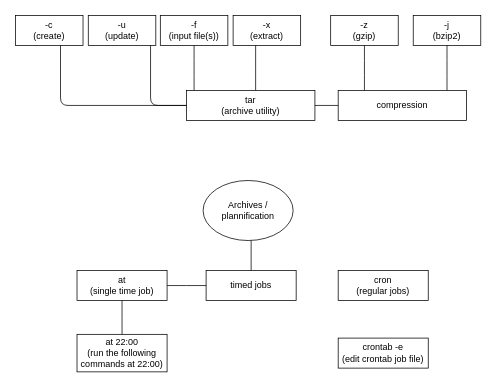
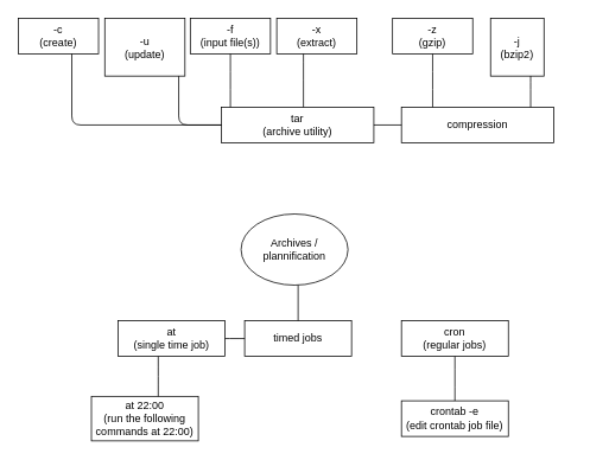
  <mxCell id="0" />
  <mxCell id="1" parent="0" />
  <mxCell id="2" value="Archives / plannification" style="ellipse;whiteSpace=wrap;html=1;" parent="1" vertex="1"><mxGeometry x="270" y="240" width="120" height="80" as="geometry" /></mxCell>
  <mxCell id="3" value="tar&lt;br&gt;(archive utility)" style="rounded=0;whiteSpace=wrap;html=1;" parent="1" vertex="1"><mxGeometry x="248" y="120" width="171" height="40" as="geometry" /></mxCell>
  <mxCell id="4" value="-c&lt;br&gt;(create)" style="rounded=0;whiteSpace=wrap;html=1;" parent="1" vertex="1"><mxGeometry x="20" y="20" width="90" height="40" as="geometry" /></mxCell>
- <mxCell id="5" value="-u&lt;br&gt;(update)" style="rounded=0;whiteSpace=wrap;html=1;" parent="1" vertex="1"><mxGeometry x="117" y="20" width="90" height="40" as="geometry" /></mxCell>
+ <mxCell id="5" value="-u&lt;br&gt;(update)" style="rounded=0;whiteSpace=wrap;html=1;" parent="1" vertex="1"><mxGeometry x="117" y="20" width="90" height="65" as="geometry" /></mxCell>
  <mxCell id="6" value="-f&lt;br&gt;(input file(s))" style="rounded=0;whiteSpace=wrap;html=1;" parent="1" vertex="1"><mxGeometry x="213" y="20" width="90" height="40" as="geometry" /></mxCell>
  <mxCell id="7" value="-x&lt;br&gt;(extract)" style="rounded=0;whiteSpace=wrap;html=1;" parent="1" vertex="1"><mxGeometry x="310" y="20" width="90" height="40" as="geometry" /></mxCell>
  <mxCell id="8" value="" style="endArrow=none;html=1;edgeStyle=elbowEdgeStyle;" parent="1" source="3" target="7" edge="1"><mxGeometry width="50" height="50" relative="1" as="geometry"><mxPoint x="310" y="280" as="sourcePoint" /><mxPoint x="360" y="230" as="targetPoint" /><Array as="points"><mxPoint x="340" y="80" /><mxPoint x="425" y="90" /><mxPoint x="470" y="140" /></Array></mxGeometry></mxCell>
  <mxCell id="9" value="" style="endArrow=none;html=1;edgeStyle=elbowEdgeStyle;" parent="1" source="3" target="6" edge="1"><mxGeometry width="50" height="50" relative="1" as="geometry"><mxPoint x="343.5" y="130" as="sourcePoint" /><mxPoint x="489" y="70" as="targetPoint" /><Array as="points"><mxPoint x="258" y="90" /><mxPoint x="334" y="80" /><mxPoint x="382" y="90" /></Array></mxGeometry></mxCell>
  <mxCell id="10" value="" style="endArrow=none;html=1;edgeStyle=elbowEdgeStyle;" parent="1" source="3" target="5" edge="1"><mxGeometry width="50" height="50" relative="1" as="geometry"><mxPoint x="392" y="130" as="sourcePoint" /><mxPoint x="392" y="70" as="targetPoint" /><Array as="points"><mxPoint x="200" y="100" /><mxPoint x="300" y="90" /></Array></mxGeometry></mxCell>
  <mxCell id="11" value="" style="endArrow=none;html=1;edgeStyle=elbowEdgeStyle;" parent="1" source="3" target="4" edge="1"><mxGeometry width="50" height="50" relative="1" as="geometry"><mxPoint x="310" y="130" as="sourcePoint" /><mxPoint x="310" y="70" as="targetPoint" /><Array as="points"><mxPoint x="80" y="90" /></Array></mxGeometry></mxCell>
  <mxCell id="12" value="compression" style="rounded=0;whiteSpace=wrap;html=1;" vertex="1" parent="1"><mxGeometry x="450" y="120" width="171" height="40" as="geometry" /></mxCell>
  <mxCell id="13" value="" style="endArrow=none;html=1;edgeStyle=elbowEdgeStyle;" edge="1" parent="1" source="3" target="12"><mxGeometry width="50" height="50" relative="1" as="geometry"><mxPoint x="410" y="130" as="sourcePoint" /><mxPoint x="410" y="70" as="targetPoint" /><Array as="points"><mxPoint x="470" y="140" /><mxPoint x="435" y="100" /><mxPoint x="480" y="150" /></Array></mxGeometry></mxCell>
  <mxCell id="14" value="-z&lt;br&gt;(gzip)" style="rounded=0;whiteSpace=wrap;html=1;" vertex="1" parent="1"><mxGeometry x="440" y="20" width="90" height="40" as="geometry" /></mxCell>
- <mxCell id="15" value="-j&lt;br&gt;(bzip2)" style="rounded=0;whiteSpace=wrap;html=1;" vertex="1" parent="1"><mxGeometry x="550" y="20" width="90" height="40" as="geometry" /></mxCell>
+ <mxCell id="15" value="-j&lt;br&gt;(bzip2)" style="rounded=0;whiteSpace=wrap;html=1;" vertex="1" parent="1"><mxGeometry x="550" y="20" width="60" height="65" as="geometry" /></mxCell>
  <mxCell id="16" value="" style="endArrow=none;html=1;edgeStyle=elbowEdgeStyle;" edge="1" parent="1" source="12" target="14"><mxGeometry width="50" height="50" relative="1" as="geometry"><mxPoint x="350" y="130" as="sourcePoint" /><mxPoint x="350" y="70" as="targetPoint" /><Array as="points"><mxPoint x="485" y="90" /><mxPoint x="435" y="100" /><mxPoint x="480" y="150" /></Array></mxGeometry></mxCell>
  <mxCell id="17" value="" style="endArrow=none;html=1;edgeStyle=elbowEdgeStyle;" edge="1" parent="1" source="12" target="15"><mxGeometry width="50" height="50" relative="1" as="geometry"><mxPoint x="495" y="130" as="sourcePoint" /><mxPoint x="495" y="70" as="targetPoint" /><Array as="points"><mxPoint x="595" y="90" /><mxPoint x="495" y="100" /><mxPoint x="445" y="110" /><mxPoint x="490" y="160" /></Array></mxGeometry></mxCell>
  <mxCell id="18" value="timed jobs" style="rounded=0;whiteSpace=wrap;html=1;" vertex="1" parent="1"><mxGeometry x="274" y="360" width="120" height="40" as="geometry" /></mxCell>
  <mxCell id="19" value="cron&lt;br&gt;(regular jobs)" style="rounded=0;whiteSpace=wrap;html=1;" vertex="1" parent="1"><mxGeometry x="450" y="360" width="120" height="40" as="geometry" /></mxCell>
  <mxCell id="20" value="crontab -e&lt;br&gt;(edit crontab job file)" style="rounded=0;whiteSpace=wrap;html=1;" vertex="1" parent="1"><mxGeometry x="450" y="450" width="120" height="40" as="geometry" /></mxCell>
- <mxCell id="21" value="at&lt;br&gt;(single time job)" style="rounded=0;whiteSpace=wrap;html=1;" vertex="1" parent="1"><mxGeometry x="102" y="360" width="120" height="40" as="geometry" /></mxCell>
+ <mxCell id="21" value="at&lt;br&gt;(single time job)" style="rounded=0;whiteSpace=wrap;html=1;" vertex="1" parent="1"><mxGeometry x="132" y="360" width="120" height="40" as="geometry" /></mxCell>
  <mxCell id="22" value="at 22:00&lt;br&gt;(run the following commands at 22:00)" style="rounded=0;whiteSpace=wrap;html=1;" vertex="1" parent="1"><mxGeometry x="102" y="445" width="120" height="50" as="geometry" /></mxCell>
  <mxCell id="23" value="" style="endArrow=none;html=1;edgeStyle=elbowEdgeStyle;" edge="1" parent="1" source="18" target="2"><mxGeometry width="50" height="50" relative="1" as="geometry"><mxPoint x="344" y="250.089" as="sourcePoint" /><mxPoint x="344" y="170" as="targetPoint" /><Array as="points"><mxPoint x="330" y="360" /></Array></mxGeometry></mxCell>
  <mxCell id="24" value="" style="endArrow=none;html=1;edgeStyle=elbowEdgeStyle;" edge="1" parent="1" source="21" target="18"><mxGeometry width="50" height="50" relative="1" as="geometry"><mxPoint x="340" y="400" as="sourcePoint" /><mxPoint x="340" y="330" as="targetPoint" /><Array as="points" /></mxGeometry></mxCell>
+ <mxCell id="25" value="" style="endArrow=none;html=1;edgeStyle=elbowEdgeStyle;" edge="1" parent="1" source="20" target="19"><mxGeometry width="50" height="50" relative="1" as="geometry"><mxPoint x="387" y="480" as="sourcePoint" /><mxPoint x="394" y="500" as="targetPoint" /><Array as="points" /></mxGeometry></mxCell>
  <mxCell id="26" value="" style="endArrow=none;html=1;edgeStyle=elbowEdgeStyle;" edge="1" parent="1" source="22" target="21"><mxGeometry width="50" height="50" relative="1" as="geometry"><mxPoint x="450" y="540" as="sourcePoint" /><mxPoint x="450" y="520" as="targetPoint" /><Array as="points" /></mxGeometry></mxCell>
